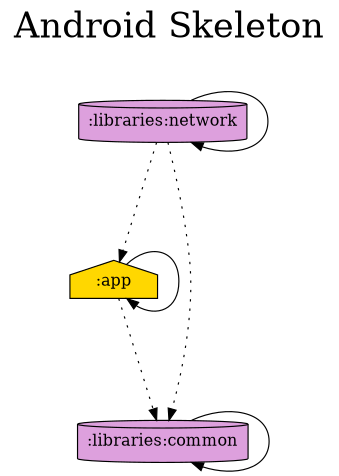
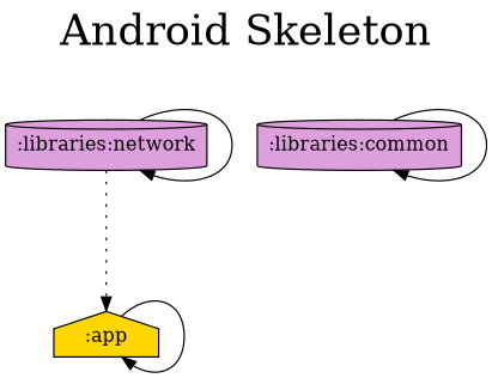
  digraph {
    fontsize=30
    label="Android Skeleton\n "
    labelloc=t
    rankdir=TB
    ranksep=1.4
    node [fillcolor=plum shape=cylinder style=filled]
    ":app" [fillcolor=gold shape=house]
    ":libraries:common"
    ":libraries:network"
    subgraph sub_1 {
      rank=same
    }
    ":app" -> ":app"
-   ":app" -> ":libraries:common" [style=dotted]
    ":libraries:common" -> ":libraries:common"
    ":libraries:network" -> ":app" [style=dotted]
-   ":libraries:network" -> ":libraries:common" [style=dotted]
    ":libraries:network" -> ":libraries:network"
  }
